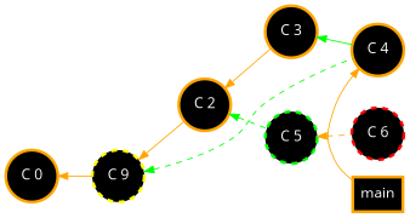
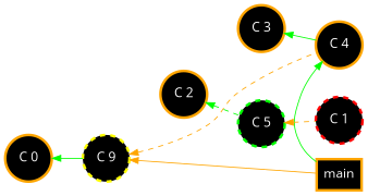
  digraph {
    fontname="Open Sans"
    rankdir=LR
    node [color=orange fillcolor=black fontcolor=white fontname="Open Sans" fontsize=15.0 penwidth=3 shape=circle style=filled]
    edge [color=orange dir=back fontname="Open Sans"]
    n1 [label=main shape=rect style="bold,filled" width=0.3]
    n2 [label="C 4" width=0.3]
    n3 [label="C 0" width=0.3]
    n4 [color=yellow label="C 9" style="dashed,filled" width=0.3]
    n5 [label="C 2" width=0.3]
    n6 [label="C 3" width=0.3]
    n7 [color=green label="C 5" style="dashed,filled" width=0.3]
-   n8 [color=red label="C 6" style="dashed,filled" width=0.3]
+   n8 [color=red label="C 1" style="dashed,filled" width=0.3]
    subgraph sub_1 {
      rank=same
      n1
      n2
    }
-   n2 -> n1
-   n3 -> n4
-   n4 -> n2 [color=green constraint=false style=dashed]
-   n4 -> n5
-   n5 -> n6
+   n2 -> n1 [color=green]
+   n3 -> n4 [color=green]
+   n4 -> n2 [constraint=false style=dashed]
+   n4 -> n1
    n5 -> n7 [color=green style="dashed,filled"]
    n6 -> n2 [color=green]
    n7 -> n8 [style="dashed,filled"]
  }
